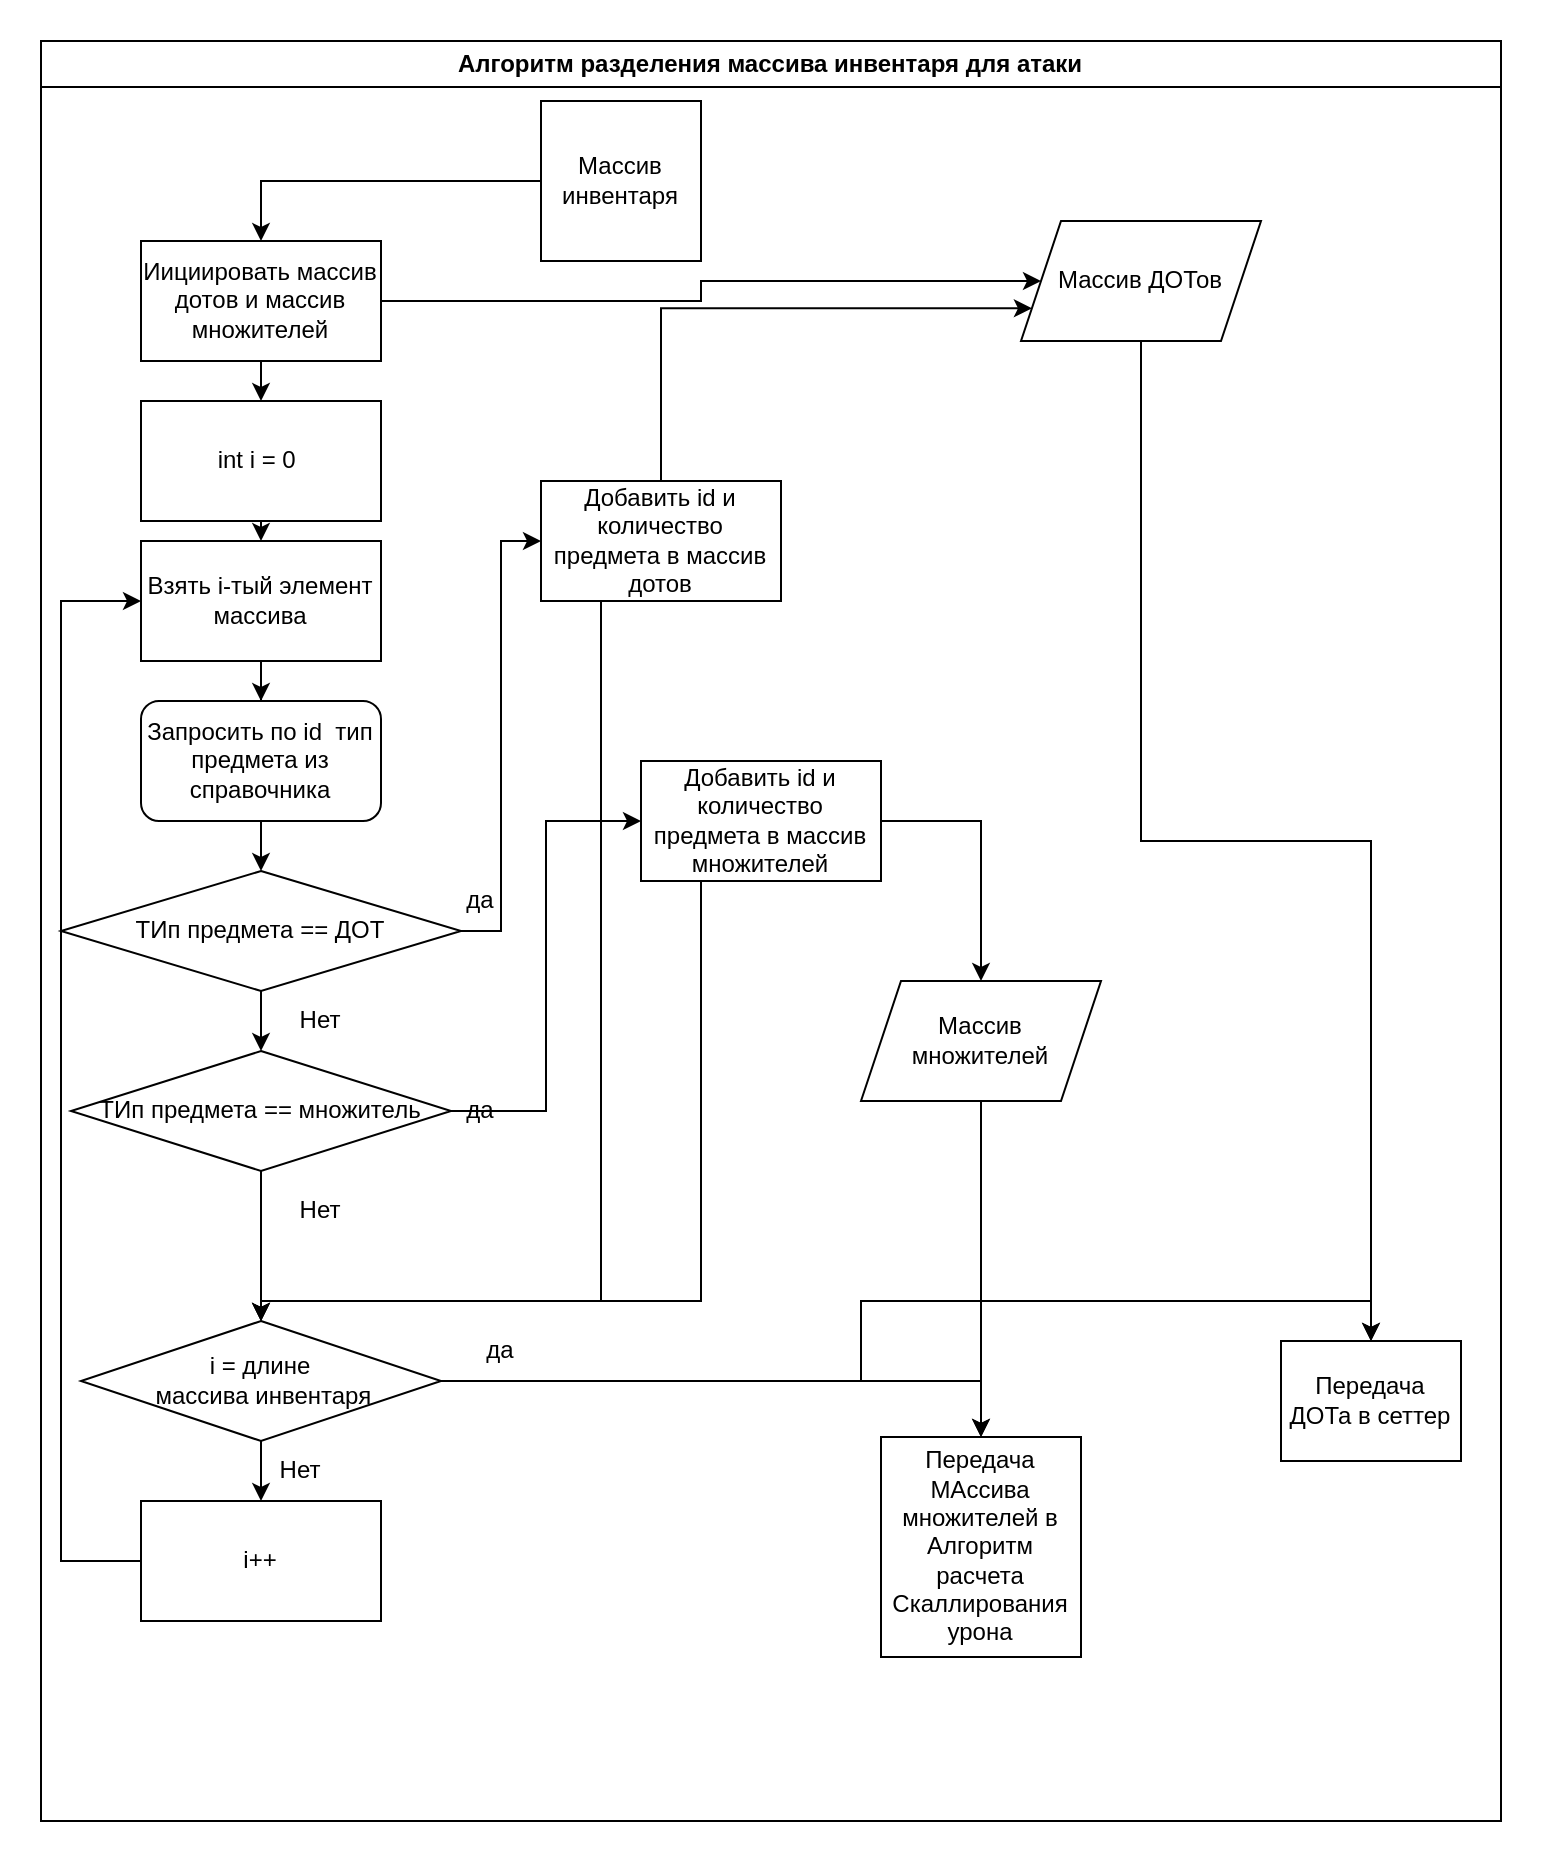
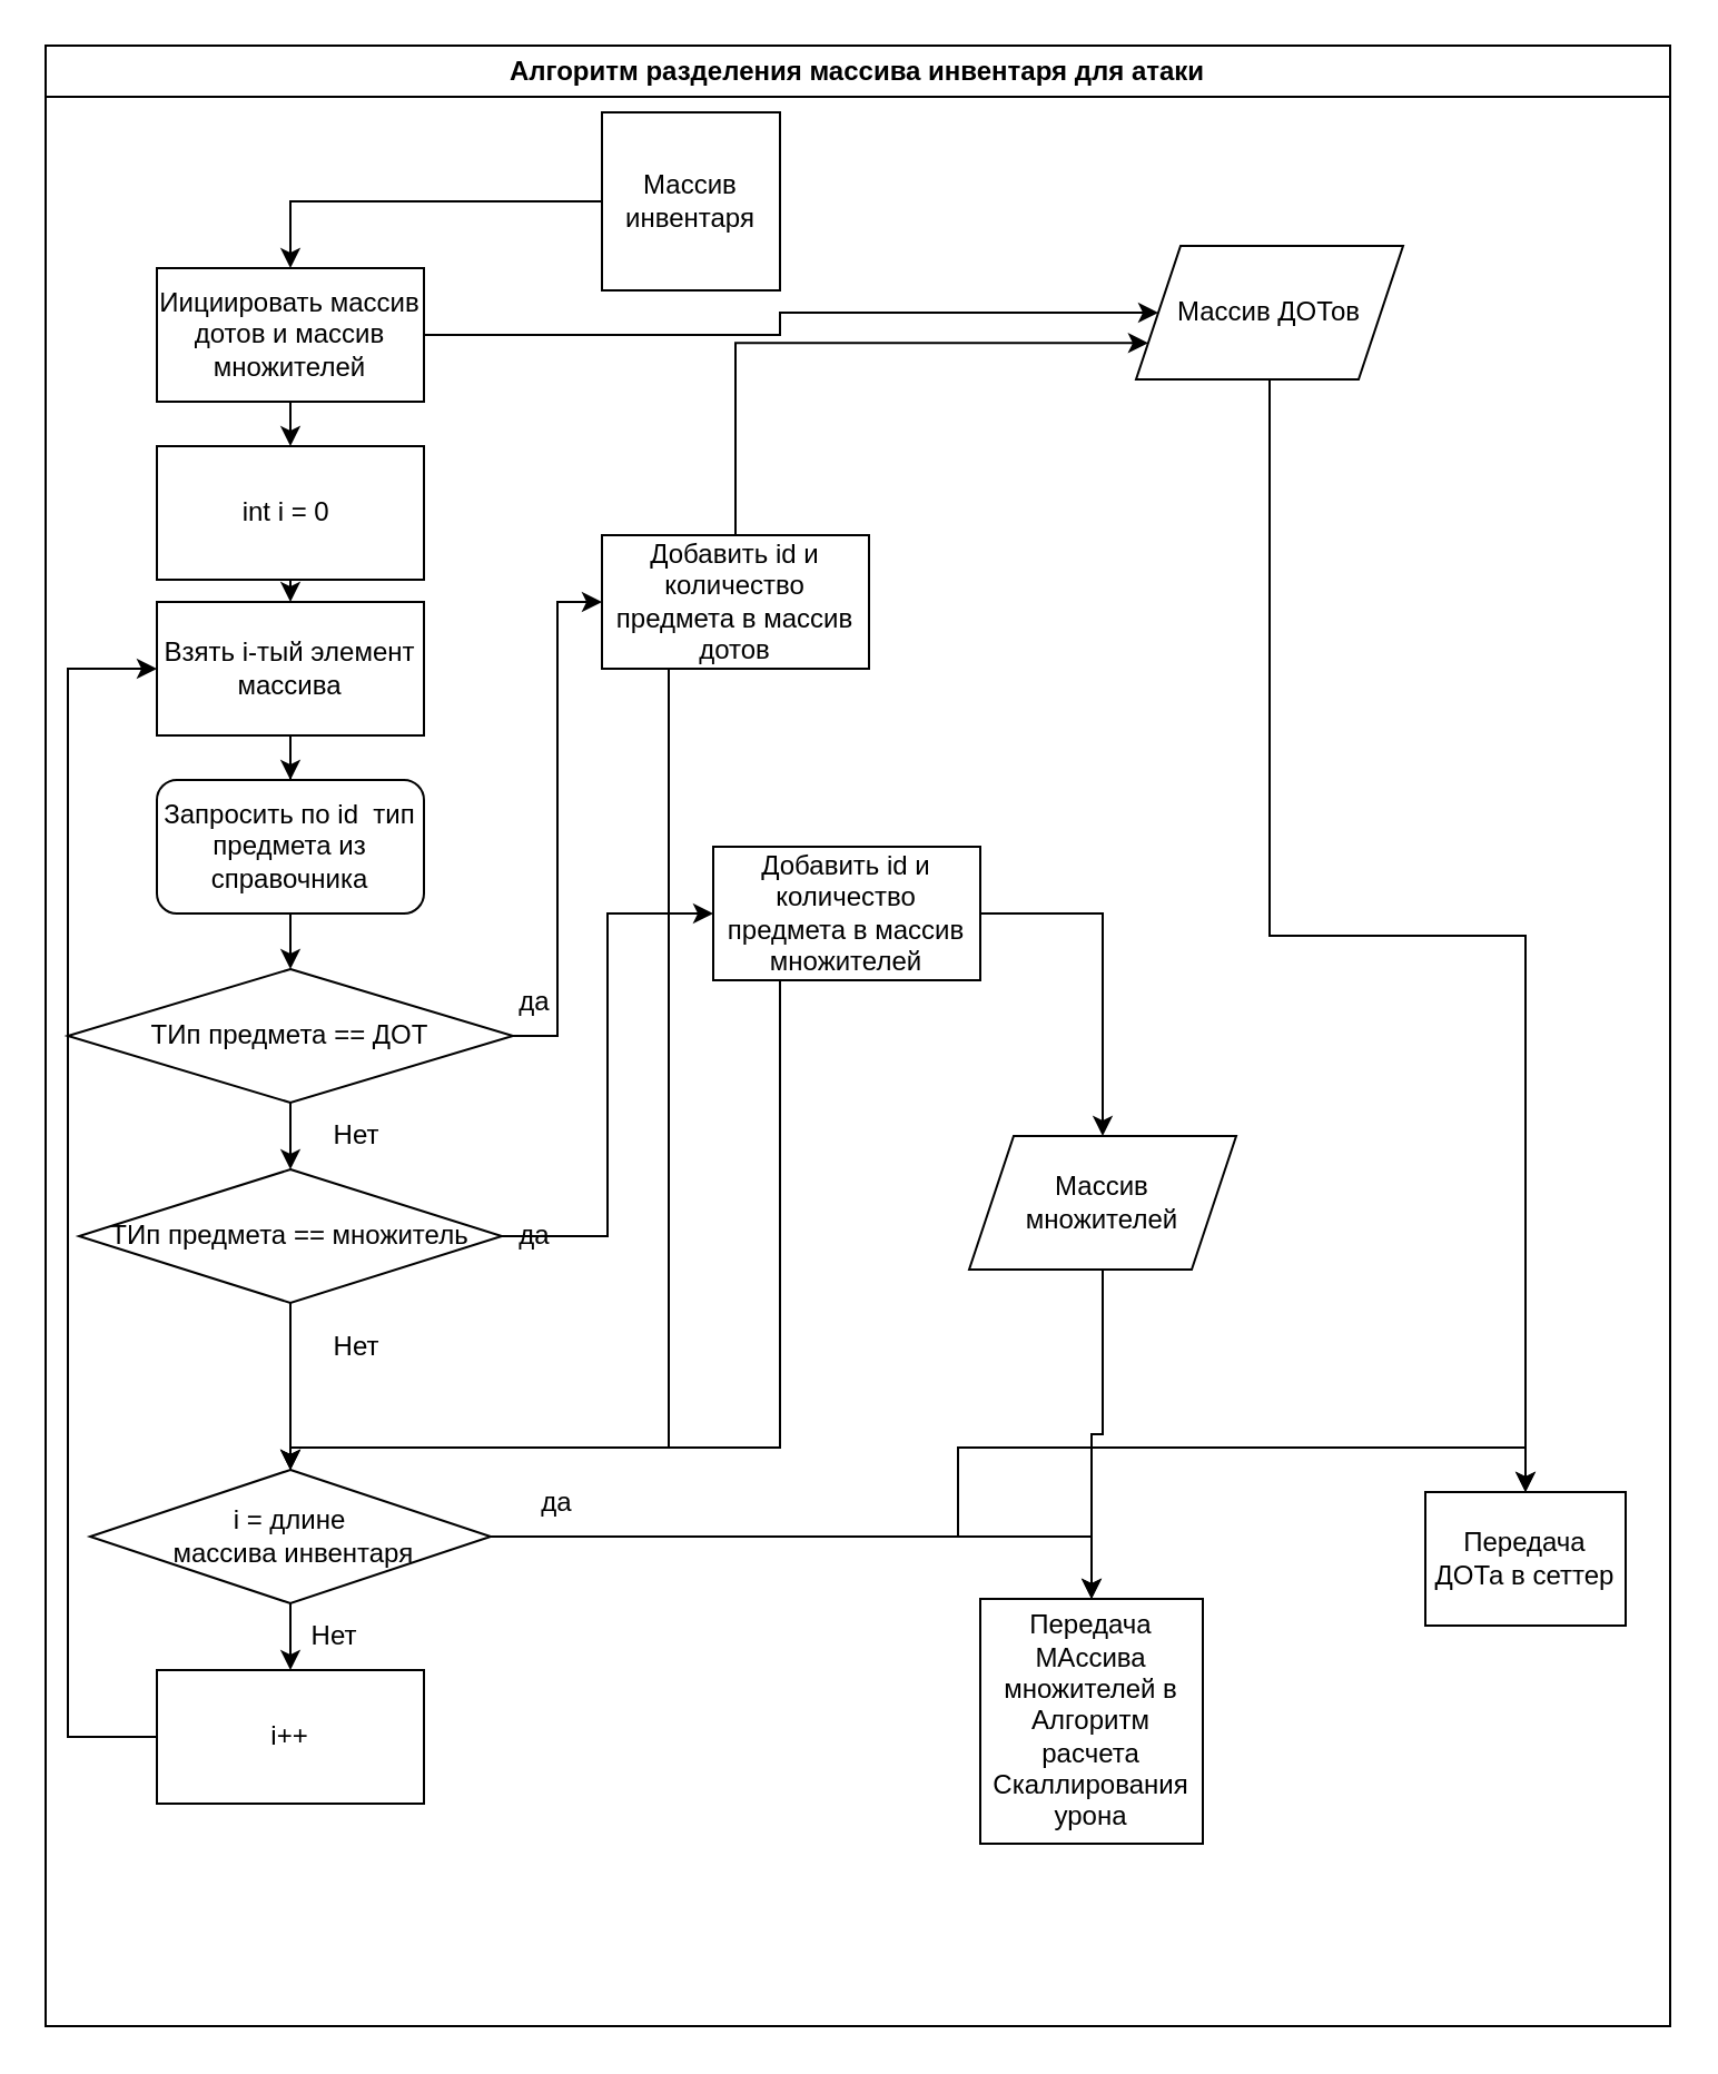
  <mxCell id="0" />
  <mxCell id="1" parent="0" />
  <mxCell id="2" value="Алгоритм разделения массива инвентаря для атаки" style="swimlane;whiteSpace=wrap;html=1;" vertex="1" parent="1"><mxGeometry x="20" y="20" width="730" height="890" as="geometry" /></mxCell>
  <mxCell id="3" style="edgeStyle=orthogonalEdgeStyle;rounded=0;orthogonalLoop=1;jettySize=auto;html=1;exitX=0;exitY=0.5;exitDx=0;exitDy=0;entryX=0.5;entryY=0;entryDx=0;entryDy=0;" edge="1" parent="2" source="4" target="20"><mxGeometry relative="1" as="geometry" /></mxCell>
  <mxCell id="4" value="Массив инвентаря" style="whiteSpace=wrap;html=1;aspect=fixed;rounded=0;" vertex="1" parent="2"><mxGeometry x="250" y="30" width="80" height="80" as="geometry" /></mxCell>
  <mxCell id="5" value="Передача ДОТа в сеттер" style="rounded=0;whiteSpace=wrap;html=1;" vertex="1" parent="2"><mxGeometry x="620" y="650" width="90" height="60" as="geometry" /></mxCell>
  <mxCell id="6" style="edgeStyle=orthogonalEdgeStyle;rounded=0;orthogonalLoop=1;jettySize=auto;html=1;exitX=0.5;exitY=1;exitDx=0;exitDy=0;entryX=0.5;entryY=0;entryDx=0;entryDy=0;" edge="1" parent="2" source="8" target="11"><mxGeometry relative="1" as="geometry" /></mxCell>
  <mxCell id="7" style="edgeStyle=orthogonalEdgeStyle;rounded=0;orthogonalLoop=1;jettySize=auto;html=1;exitX=1;exitY=0.5;exitDx=0;exitDy=0;entryX=0;entryY=0.5;entryDx=0;entryDy=0;" edge="1" parent="2" source="8" target="23"><mxGeometry relative="1" as="geometry" /></mxCell>
  <mxCell id="8" value="ТИп предмета == ДОТ" style="shape=rhombus;perimeter=rhombusPerimeter;whiteSpace=wrap;html=1;align=center;container=0;" vertex="1" parent="2"><mxGeometry x="10" y="415" width="200" height="60" as="geometry" /></mxCell>
  <mxCell id="9" style="edgeStyle=orthogonalEdgeStyle;rounded=0;orthogonalLoop=1;jettySize=auto;html=1;exitX=1;exitY=0.5;exitDx=0;exitDy=0;entryX=0;entryY=0.5;entryDx=0;entryDy=0;" edge="1" parent="2" source="11" target="25"><mxGeometry relative="1" as="geometry" /></mxCell>
  <mxCell id="10" style="edgeStyle=orthogonalEdgeStyle;rounded=0;orthogonalLoop=1;jettySize=auto;html=1;exitX=0.5;exitY=1;exitDx=0;exitDy=0;" edge="1" parent="2" source="11" target="31"><mxGeometry relative="1" as="geometry" /></mxCell>
  <mxCell id="11" value="ТИп предмета == множитель" style="shape=rhombus;perimeter=rhombusPerimeter;whiteSpace=wrap;html=1;align=center;container=0;" vertex="1" parent="2"><mxGeometry x="15" y="505" width="190" height="60" as="geometry" /></mxCell>
  <mxCell id="12" style="edgeStyle=orthogonalEdgeStyle;rounded=0;orthogonalLoop=1;jettySize=auto;html=1;exitX=0.5;exitY=1;exitDx=0;exitDy=0;" edge="1" parent="2" source="13" target="5"><mxGeometry relative="1" as="geometry" /></mxCell>
  <mxCell id="13" value="Массив ДОТов" style="shape=parallelogram;perimeter=parallelogramPerimeter;whiteSpace=wrap;html=1;fixedSize=1;container=0;" vertex="1" parent="2"><mxGeometry x="490" y="90" width="120" height="60" as="geometry" /></mxCell>
  <mxCell id="14" style="edgeStyle=orthogonalEdgeStyle;rounded=0;orthogonalLoop=1;jettySize=auto;html=1;exitX=0.5;exitY=1;exitDx=0;exitDy=0;entryX=0.5;entryY=0;entryDx=0;entryDy=0;" edge="1" parent="2" source="15" target="17"><mxGeometry relative="1" as="geometry" /></mxCell>
  <mxCell id="15" value="int i = 0&amp;nbsp;" style="rounded=0;whiteSpace=wrap;html=1;" vertex="1" parent="2"><mxGeometry x="50" y="180" width="120" height="60" as="geometry" /></mxCell>
  <mxCell id="16" style="edgeStyle=orthogonalEdgeStyle;rounded=0;orthogonalLoop=1;jettySize=auto;html=1;exitX=0.5;exitY=1;exitDx=0;exitDy=0;" edge="1" parent="2" source="17" target="43"><mxGeometry relative="1" as="geometry" /></mxCell>
  <mxCell id="17" value="Взять i-тый элемент массива" style="rounded=0;whiteSpace=wrap;html=1;" vertex="1" parent="2"><mxGeometry x="50" y="250" width="120" height="60" as="geometry" /></mxCell>
  <mxCell id="18" style="edgeStyle=orthogonalEdgeStyle;rounded=0;orthogonalLoop=1;jettySize=auto;html=1;exitX=0.5;exitY=1;exitDx=0;exitDy=0;entryX=0.5;entryY=0;entryDx=0;entryDy=0;" edge="1" parent="2" source="20" target="15"><mxGeometry relative="1" as="geometry" /></mxCell>
  <mxCell id="19" style="edgeStyle=orthogonalEdgeStyle;rounded=0;orthogonalLoop=1;jettySize=auto;html=1;exitX=1;exitY=0.5;exitDx=0;exitDy=0;entryX=0;entryY=0.5;entryDx=0;entryDy=0;" edge="1" parent="2" source="20" target="13"><mxGeometry relative="1" as="geometry" /></mxCell>
  <mxCell id="20" value="Иициировать массив дотов и массив множителей" style="rounded=0;whiteSpace=wrap;html=1;" vertex="1" parent="2"><mxGeometry x="50" y="100" width="120" height="60" as="geometry" /></mxCell>
  <mxCell id="21" style="edgeStyle=orthogonalEdgeStyle;rounded=0;orthogonalLoop=1;jettySize=auto;html=1;exitX=0.5;exitY=0;exitDx=0;exitDy=0;entryX=0;entryY=0.75;entryDx=0;entryDy=0;" edge="1" parent="2" source="23" target="13"><mxGeometry relative="1" as="geometry"><Array as="points"><mxPoint x="310" y="134" /></Array></mxGeometry></mxCell>
  <mxCell id="22" style="edgeStyle=orthogonalEdgeStyle;rounded=0;orthogonalLoop=1;jettySize=auto;html=1;exitX=0.25;exitY=1;exitDx=0;exitDy=0;entryX=0.5;entryY=0;entryDx=0;entryDy=0;" edge="1" parent="2" source="23" target="31"><mxGeometry relative="1" as="geometry"><Array as="points"><mxPoint x="280" y="630" /><mxPoint x="110" y="630" /></Array></mxGeometry></mxCell>
  <mxCell id="23" value="Добавить id и количество предмета&amp;nbsp;в массив дотов" style="rounded=0;whiteSpace=wrap;html=1;" vertex="1" parent="2"><mxGeometry x="250" y="220" width="120" height="60" as="geometry" /></mxCell>
  <mxCell id="24" style="edgeStyle=orthogonalEdgeStyle;rounded=0;orthogonalLoop=1;jettySize=auto;html=1;exitX=0.25;exitY=1;exitDx=0;exitDy=0;" edge="1" parent="2" source="25" target="31"><mxGeometry relative="1" as="geometry"><Array as="points"><mxPoint x="330" y="630" /><mxPoint x="110" y="630" /></Array></mxGeometry></mxCell>
  <mxCell id="25" value="Добавить id и количество предмета в массив множителей" style="rounded=0;whiteSpace=wrap;html=1;" vertex="1" parent="2"><mxGeometry x="300" y="360" width="120" height="60" as="geometry" /></mxCell>
  <mxCell id="26" style="edgeStyle=orthogonalEdgeStyle;rounded=0;orthogonalLoop=1;jettySize=auto;html=1;exitX=0.5;exitY=1;exitDx=0;exitDy=0;" edge="1" parent="2" source="27" target="32"><mxGeometry relative="1" as="geometry" /></mxCell>
- <mxCell id="27" value="Массив &lt;br&gt;множителей" style="shape=parallelogram;perimeter=parallelogramPerimeter;whiteSpace=wrap;html=1;fixedSize=1;" vertex="1" parent="2"><mxGeometry x="410" y="470" width="120" height="60" as="geometry" /></mxCell>
+ <mxCell id="27" value="Массив &lt;br&gt;множителей" style="shape=parallelogram;perimeter=parallelogramPerimeter;whiteSpace=wrap;html=1;fixedSize=1;" vertex="1" parent="2"><mxGeometry x="415" y="490" width="120" height="60" as="geometry" /></mxCell>
  <mxCell id="28" style="edgeStyle=orthogonalEdgeStyle;rounded=0;orthogonalLoop=1;jettySize=auto;html=1;exitX=1;exitY=0.5;exitDx=0;exitDy=0;" edge="1" parent="2" source="25" target="27"><mxGeometry relative="1" as="geometry"><mxPoint x="540" y="550" as="targetPoint" /></mxGeometry></mxCell>
  <mxCell id="29" style="edgeStyle=orthogonalEdgeStyle;rounded=0;orthogonalLoop=1;jettySize=auto;html=1;exitX=1;exitY=0.5;exitDx=0;exitDy=0;entryX=0.5;entryY=0;entryDx=0;entryDy=0;" edge="1" parent="2" source="31" target="5"><mxGeometry relative="1" as="geometry" /></mxCell>
  <mxCell id="30" style="edgeStyle=orthogonalEdgeStyle;rounded=0;orthogonalLoop=1;jettySize=auto;html=1;exitX=1;exitY=0.5;exitDx=0;exitDy=0;entryX=0.5;entryY=0;entryDx=0;entryDy=0;" edge="1" parent="2" source="31" target="32"><mxGeometry relative="1" as="geometry"><Array as="points"><mxPoint x="470" y="670" /></Array></mxGeometry></mxCell>
  <mxCell id="31" value="i = длине&lt;br&gt;&amp;nbsp;массива инвентаря" style="shape=rhombus;perimeter=rhombusPerimeter;whiteSpace=wrap;html=1;align=center;" vertex="1" parent="2"><mxGeometry x="20" y="640" width="180" height="60" as="geometry" /></mxCell>
  <mxCell id="32" value="Передача МАссива множителей в Алгоритм расчета Скаллирования урона" style="rounded=0;whiteSpace=wrap;html=1;" vertex="1" parent="2"><mxGeometry x="420" y="698" width="100" height="110" as="geometry" /></mxCell>
  <mxCell id="33" style="edgeStyle=orthogonalEdgeStyle;rounded=0;orthogonalLoop=1;jettySize=auto;html=1;exitX=0;exitY=0.5;exitDx=0;exitDy=0;entryX=0;entryY=0.5;entryDx=0;entryDy=0;" edge="1" parent="2" source="34" target="17"><mxGeometry relative="1" as="geometry"><Array as="points"><mxPoint x="10" y="760" /><mxPoint x="10" y="280" /></Array></mxGeometry></mxCell>
  <mxCell id="34" value="i++" style="rounded=0;whiteSpace=wrap;html=1;" vertex="1" parent="2"><mxGeometry x="50.0" y="730" width="120" height="60" as="geometry" /></mxCell>
  <mxCell id="35" style="edgeStyle=orthogonalEdgeStyle;rounded=0;orthogonalLoop=1;jettySize=auto;html=1;exitX=0.5;exitY=1;exitDx=0;exitDy=0;" edge="1" parent="2" source="31" target="34"><mxGeometry relative="1" as="geometry"><mxPoint x="110.2" y="710" as="targetPoint" /></mxGeometry></mxCell>
  <mxCell id="36" value="да" style="text;html=1;strokeColor=none;fillColor=none;align=center;verticalAlign=middle;whiteSpace=wrap;rounded=0;" vertex="1" parent="2"><mxGeometry x="190" y="415" width="60" height="30" as="geometry" /></mxCell>
  <mxCell id="37" value="да" style="text;html=1;strokeColor=none;fillColor=none;align=center;verticalAlign=middle;whiteSpace=wrap;rounded=0;" vertex="1" parent="2"><mxGeometry x="190" y="520" width="60" height="30" as="geometry" /></mxCell>
  <mxCell id="38" value="да" style="text;html=1;strokeColor=none;fillColor=none;align=center;verticalAlign=middle;whiteSpace=wrap;rounded=0;" vertex="1" parent="2"><mxGeometry x="200" y="640" width="60" height="30" as="geometry" /></mxCell>
  <mxCell id="39" value="Нет" style="text;html=1;strokeColor=none;fillColor=none;align=center;verticalAlign=middle;whiteSpace=wrap;rounded=0;" vertex="1" parent="2"><mxGeometry x="100" y="700" width="60" height="30" as="geometry" /></mxCell>
  <mxCell id="40" value="Нет" style="text;html=1;strokeColor=none;fillColor=none;align=center;verticalAlign=middle;whiteSpace=wrap;rounded=0;" vertex="1" parent="2"><mxGeometry x="110" y="570" width="60" height="30" as="geometry" /></mxCell>
  <mxCell id="41" value="Нет" style="text;html=1;strokeColor=none;fillColor=none;align=center;verticalAlign=middle;whiteSpace=wrap;rounded=0;" vertex="1" parent="2"><mxGeometry x="110" y="475" width="60" height="30" as="geometry" /></mxCell>
  <mxCell id="42" style="edgeStyle=orthogonalEdgeStyle;rounded=0;orthogonalLoop=1;jettySize=auto;html=1;exitX=0.5;exitY=1;exitDx=0;exitDy=0;" edge="1" parent="2" source="43" target="8"><mxGeometry relative="1" as="geometry" /></mxCell>
  <mxCell id="43" value="Запросить по id&amp;nbsp; тип предмета из справочника" style="whiteSpace=wrap;html=1;rounded=1;" vertex="1" parent="2"><mxGeometry x="50" y="330" width="120" height="60" as="geometry" /></mxCell>
